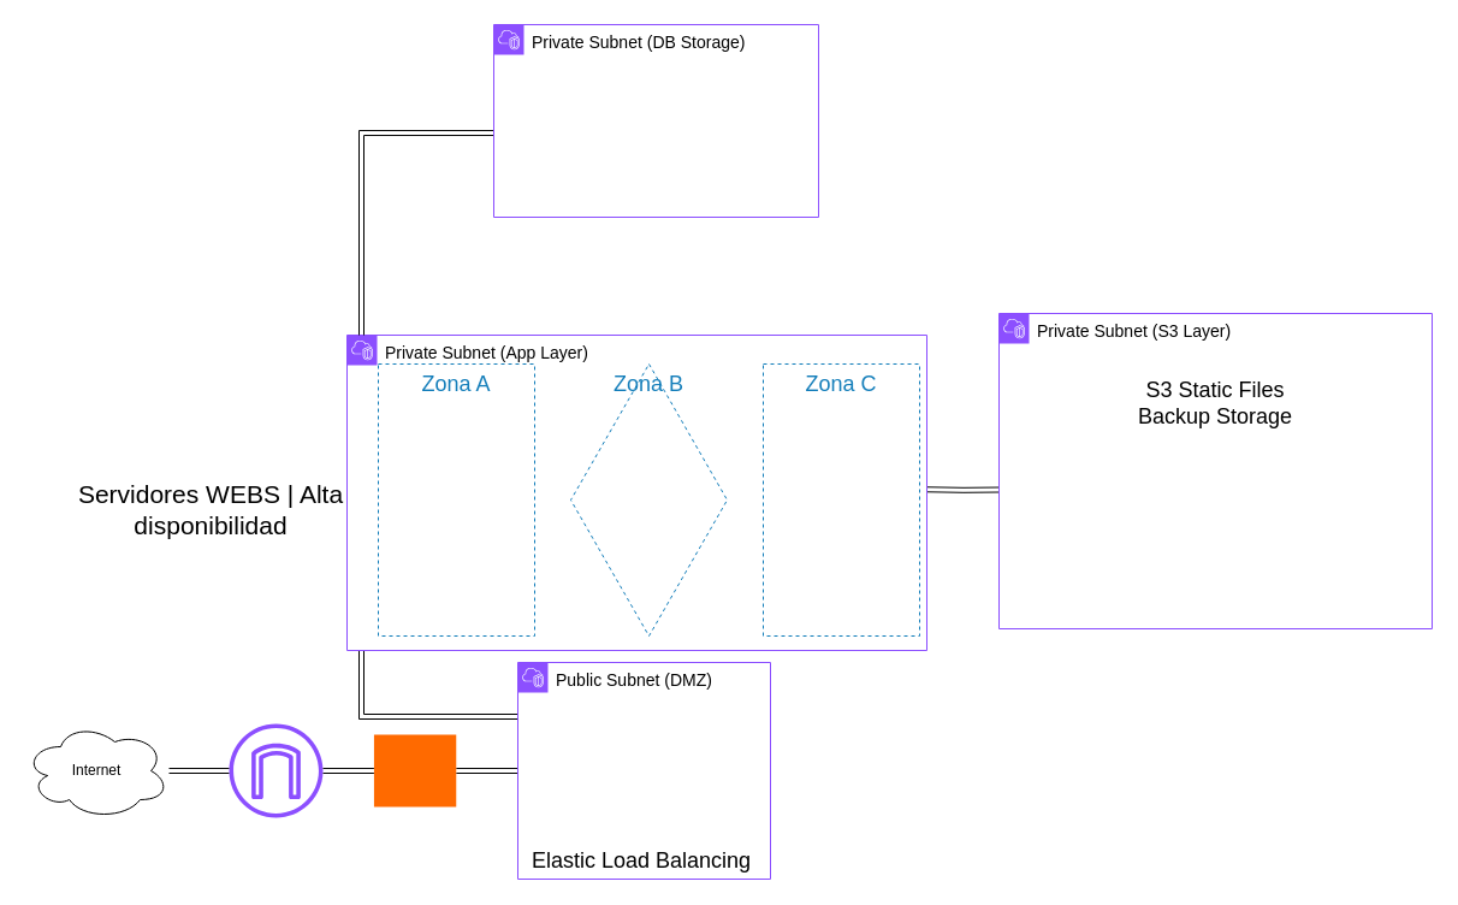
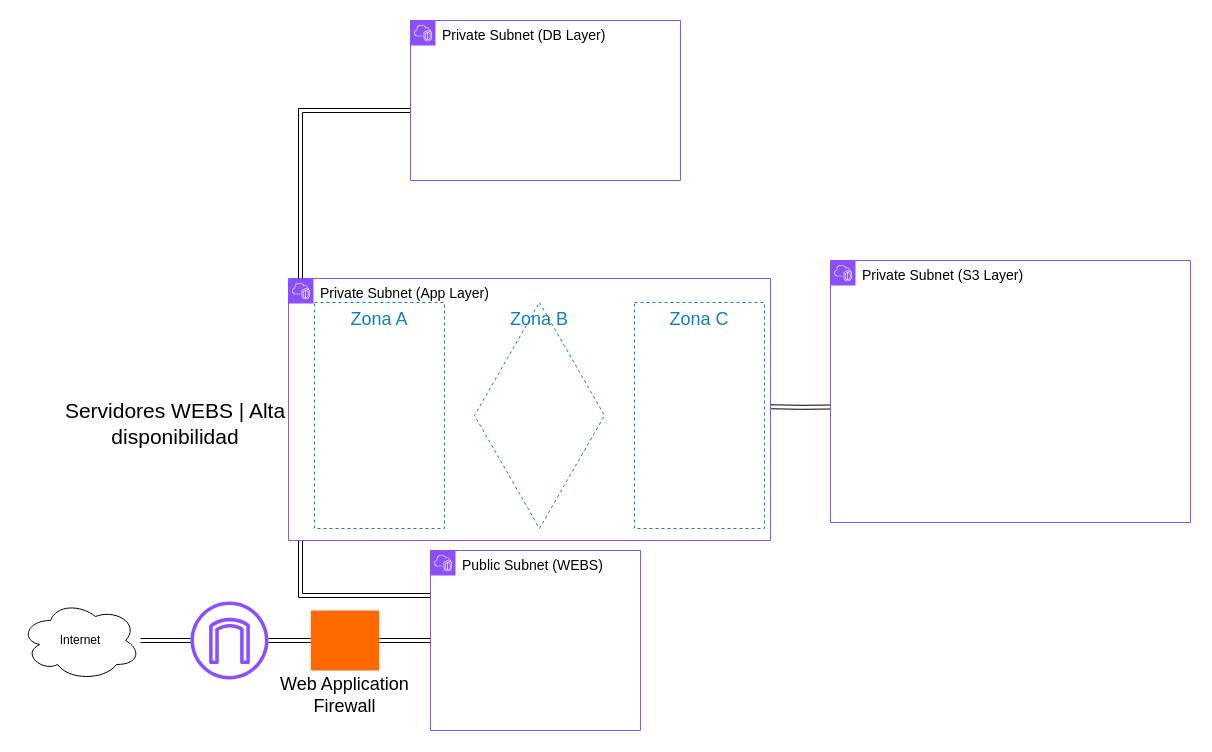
  <mxCell id="0" />
  <mxCell id="1" parent="0" />
  <mxCell id="2" value="&lt;font style=&quot;font-size: 18px;&quot;&gt;Zona A&lt;/font&gt;" style="fillColor=none;strokeColor=#147EBA;dashed=1;verticalAlign=top;fontStyle=0;fontColor=#147EBA;whiteSpace=wrap;html=1;" vertex="1" parent="1"><mxGeometry x="314" y="302" width="130" height="226" as="geometry" /></mxCell>
  <mxCell id="3" value="&lt;font style=&quot;font-size: 18px;&quot;&gt;Zona B&lt;/font&gt;" style="rhombus;fillColor=none;strokeColor=#147EBA;dashed=1;verticalAlign=top;fontStyle=0;fontColor=#147EBA;whiteSpace=wrap;html=1;" vertex="1" parent="1"><mxGeometry x="474" y="302" width="130" height="226" as="geometry" /></mxCell>
  <mxCell id="4" value="&lt;font style=&quot;font-size: 18px;&quot;&gt;Zona C&lt;br&gt;&lt;/font&gt;" style="fillColor=none;strokeColor=#147EBA;dashed=1;verticalAlign=top;fontStyle=0;fontColor=#147EBA;whiteSpace=wrap;html=1;" vertex="1" parent="1"><mxGeometry x="634" y="302" width="130" height="226" as="geometry" /></mxCell>
  <mxCell id="5" value="&lt;font style=&quot;font-size: 21px;&quot;&gt;Servidores WEBS | Alta disponibilidad&lt;/font&gt;" style="text;strokeColor=none;align=center;fillColor=none;html=1;verticalAlign=middle;whiteSpace=wrap;rounded=0;" vertex="1" parent="1"><mxGeometry x="20" y="408" width="310" height="30" as="geometry" /></mxCell>
  <mxCell id="6" style="edgeStyle=orthogonalEdgeStyle;rounded=0;orthogonalLoop=1;jettySize=auto;html=1;shape=link;" edge="1" parent="1" source="8" target="23"><mxGeometry relative="1" as="geometry"><mxPoint x="288.03" y="540" as="sourcePoint" /><mxPoint x="309.53" y="595" as="targetPoint" /><Array as="points"><mxPoint x="300" y="595" /></Array></mxGeometry></mxCell>
  <mxCell id="7" style="edgeStyle=orthogonalEdgeStyle;rounded=0;orthogonalLoop=1;jettySize=auto;html=1;exitX=1;exitY=0.25;exitDx=0;exitDy=0;shape=link;" edge="1" parent="1"><mxGeometry relative="1" as="geometry"><mxPoint x="770" y="406.25" as="sourcePoint" /><mxPoint x="830" y="406.5" as="targetPoint" /><Array as="points" /></mxGeometry></mxCell>
  <mxCell id="8" value="&lt;font style=&quot;color: rgb(0, 0, 0); font-size: 14px;&quot;&gt;Private Subnet (App Layer)&lt;/font&gt;" style="points=[[0,0],[0.25,0],[0.5,0],[0.75,0],[1,0],[1,0.25],[1,0.5],[1,0.75],[1,1],[0.75,1],[0.5,1],[0.25,1],[0,1],[0,0.75],[0,0.5],[0,0.25]];outlineConnect=0;gradientColor=none;html=1;whiteSpace=wrap;fontSize=12;fontStyle=0;container=1;pointerEvents=0;collapsible=0;recursiveResize=0;shape=mxgraph.aws4.group;grIcon=mxgraph.aws4.group_vpc2;strokeColor=#8C4FFF;fillColor=none;verticalAlign=top;align=left;spacingLeft=30;fontColor=#AAB7B8;dashed=0;" vertex="1" parent="1"><mxGeometry x="288" y="278" width="482" height="262" as="geometry" /></mxCell>
- <mxCell id="9" value="&lt;div&gt;&lt;font style=&quot;font-size: 18px;&quot;&gt;Elastic Load Balancing&lt;/font&gt;&lt;br&gt;&lt;/div&gt;" style="text;strokeColor=none;align=center;fillColor=none;html=1;verticalAlign=middle;whiteSpace=wrap;rounded=0;" vertex="1" parent="1"><mxGeometry x="432" y="700" width="202" height="30" as="geometry" /></mxCell>
- <mxCell id="10" value="&lt;font style=&quot;font-size: 18px;&quot;&gt;S3 Static Files Backup Storage&lt;/font&gt;" style="text;strokeColor=none;align=center;fillColor=none;html=1;verticalAlign=middle;whiteSpace=wrap;rounded=0;" vertex="1" parent="1"><mxGeometry x="920" y="320" width="180" height="30" as="geometry" /></mxCell>
  <mxCell id="11" style="edgeStyle=orthogonalEdgeStyle;rounded=0;orthogonalLoop=1;jettySize=auto;html=1;entryX=0;entryY=0.5;entryDx=0;entryDy=0;shape=link;" edge="1" parent="1" source="26" target="23"><mxGeometry relative="1" as="geometry" /></mxCell>
  <mxCell id="12" value="" style="sketch=0;outlineConnect=0;fontColor=#232F3E;gradientColor=none;fillColor=#8C4FFF;strokeColor=none;dashed=0;verticalLabelPosition=bottom;verticalAlign=top;align=center;html=1;fontSize=12;fontStyle=0;aspect=fixed;pointerEvents=1;shape=mxgraph.aws4.internet_gateway;" vertex="1" parent="1"><mxGeometry x="190" y="601" width="78" height="78" as="geometry" /></mxCell>
  <mxCell id="13" style="edgeStyle=orthogonalEdgeStyle;rounded=0;orthogonalLoop=1;jettySize=auto;html=1;shape=link;" edge="1" parent="1" source="14" target="8"><mxGeometry relative="1" as="geometry"><Array as="points"><mxPoint x="300" y="110" /></Array></mxGeometry></mxCell>
- <mxCell id="14" value="&lt;font style=&quot;color: rgb(0, 0, 0); font-size: 14px;&quot;&gt;Private Subnet (DB Storage)&lt;/font&gt;" style="points=[[0,0],[0.25,0],[0.5,0],[0.75,0],[1,0],[1,0.25],[1,0.5],[1,0.75],[1,1],[0.75,1],[0.5,1],[0.25,1],[0,1],[0,0.75],[0,0.5],[0,0.25]];outlineConnect=0;gradientColor=none;html=1;whiteSpace=wrap;fontSize=12;fontStyle=0;container=1;pointerEvents=0;collapsible=0;recursiveResize=0;shape=mxgraph.aws4.group;grIcon=mxgraph.aws4.group_vpc2;strokeColor=#8C4FFF;fillColor=none;verticalAlign=top;align=left;spacingLeft=30;fontColor=#AAB7B8;dashed=0;" vertex="1" parent="1"><mxGeometry x="410" y="20" width="270" height="160" as="geometry" /></mxCell>
+ <mxCell id="14" value="&lt;font style=&quot;color: rgb(0, 0, 0); font-size: 14px;&quot;&gt;Private Subnet (DB Layer)&lt;/font&gt;" style="points=[[0,0],[0.25,0],[0.5,0],[0.75,0],[1,0],[1,0.25],[1,0.5],[1,0.75],[1,1],[0.75,1],[0.5,1],[0.25,1],[0,1],[0,0.75],[0,0.5],[0,0.25]];outlineConnect=0;gradientColor=none;html=1;whiteSpace=wrap;fontSize=12;fontStyle=0;container=1;pointerEvents=0;collapsible=0;recursiveResize=0;shape=mxgraph.aws4.group;grIcon=mxgraph.aws4.group_vpc2;strokeColor=#8C4FFF;fillColor=none;verticalAlign=top;align=left;spacingLeft=30;fontColor=#AAB7B8;dashed=0;" vertex="1" parent="1"><mxGeometry x="410" y="20" width="270" height="160" as="geometry" /></mxCell>
  <mxCell id="15" style="edgeStyle=orthogonalEdgeStyle;rounded=0;orthogonalLoop=1;jettySize=auto;html=1;shape=link;" edge="1" parent="1" source="16" target="12"><mxGeometry relative="1" as="geometry" /></mxCell>
  <mxCell id="16" value="Internet" style="ellipse;shape=cloud;whiteSpace=wrap;html=1;" vertex="1" parent="1"><mxGeometry x="20" y="600" width="120" height="80" as="geometry" /></mxCell>
  <mxCell id="17" style="edgeStyle=orthogonalEdgeStyle;rounded=0;orthogonalLoop=1;jettySize=auto;html=1;shape=link;" edge="1" parent="1"><mxGeometry relative="1" as="geometry"><Array as="points"><mxPoint x="790" y="129" /><mxPoint x="790" y="129" /></Array><mxPoint x="579" y="129" as="targetPoint" /></mxGeometry></mxCell>
  <mxCell id="18" style="edgeStyle=orthogonalEdgeStyle;rounded=0;orthogonalLoop=1;jettySize=auto;html=1;shape=link;" edge="1" parent="1"><mxGeometry relative="1" as="geometry"><Array as="points"><mxPoint x="1150" y="110" /><mxPoint x="1150" y="650" /></Array><mxPoint x="1077.25" y="110" as="sourcePoint" /></mxGeometry></mxCell>
  <mxCell id="19" style="edgeStyle=orthogonalEdgeStyle;rounded=0;orthogonalLoop=1;jettySize=auto;html=1;entryX=1;entryY=0.5;entryDx=0;entryDy=0;entryPerimeter=0;shape=link;" edge="1" parent="1"><mxGeometry relative="1" as="geometry"><Array as="points"><mxPoint x="1130" y="129" /><mxPoint x="1130" y="407" /></Array><mxPoint x="1077.25" y="129" as="sourcePoint" /></mxGeometry></mxCell>
  <mxCell id="20" style="edgeStyle=orthogonalEdgeStyle;rounded=0;orthogonalLoop=1;jettySize=auto;html=1;entryX=1;entryY=0.5;entryDx=0;entryDy=0;entryPerimeter=0;shape=link;" edge="1" parent="1"><mxGeometry relative="1" as="geometry"><Array as="points"><mxPoint x="1030" y="230" /><mxPoint x="760" y="230" /><mxPoint x="760" y="369" /></Array><mxPoint x="1030" y="168" as="sourcePoint" /></mxGeometry></mxCell>
  <mxCell id="21" style="edgeStyle=orthogonalEdgeStyle;rounded=0;orthogonalLoop=1;jettySize=auto;html=1;entryX=1;entryY=0.5;entryDx=0;entryDy=0;entryPerimeter=0;shape=link;" edge="1" parent="1"><mxGeometry relative="1" as="geometry"><Array as="points"><mxPoint x="1020" y="210" /><mxPoint x="600" y="210" /><mxPoint x="600" y="369" /></Array><mxPoint x="1020" y="168" as="sourcePoint" /></mxGeometry></mxCell>
  <mxCell id="22" style="edgeStyle=orthogonalEdgeStyle;rounded=0;orthogonalLoop=1;jettySize=auto;html=1;entryX=1;entryY=0.5;entryDx=0;entryDy=0;entryPerimeter=0;shape=link;" edge="1" parent="1"><mxGeometry relative="1" as="geometry"><Array as="points"><mxPoint x="1010" y="190" /><mxPoint x="440" y="190" /><mxPoint x="440" y="369" /></Array><mxPoint x="1010" y="168" as="sourcePoint" /></mxGeometry></mxCell>
- <mxCell id="23" value="&lt;font style=&quot;font-size: 14px; color: rgb(0, 0, 0);&quot;&gt;Public Subnet (DMZ)&lt;/font&gt;" style="points=[[0,0],[0.25,0],[0.5,0],[0.75,0],[1,0],[1,0.25],[1,0.5],[1,0.75],[1,1],[0.75,1],[0.5,1],[0.25,1],[0,1],[0,0.75],[0,0.5],[0,0.25]];outlineConnect=0;gradientColor=none;html=1;whiteSpace=wrap;fontSize=12;fontStyle=0;container=1;pointerEvents=0;collapsible=0;recursiveResize=0;shape=mxgraph.aws4.group;grIcon=mxgraph.aws4.group_vpc2;strokeColor=#8C4FFF;fillColor=none;verticalAlign=top;align=left;spacingLeft=30;fontColor=#AAB7B8;dashed=0;" vertex="1" parent="1"><mxGeometry x="430" y="550" width="210" height="180" as="geometry" /></mxCell>
+ <mxCell id="23" value="&lt;font style=&quot;font-size: 14px; color: rgb(0, 0, 0);&quot;&gt;Public Subnet (WEBS)&lt;/font&gt;" style="points=[[0,0],[0.25,0],[0.5,0],[0.75,0],[1,0],[1,0.25],[1,0.5],[1,0.75],[1,1],[0.75,1],[0.5,1],[0.25,1],[0,1],[0,0.75],[0,0.5],[0,0.25]];outlineConnect=0;gradientColor=none;html=1;whiteSpace=wrap;fontSize=12;fontStyle=0;container=1;pointerEvents=0;collapsible=0;recursiveResize=0;shape=mxgraph.aws4.group;grIcon=mxgraph.aws4.group_vpc2;strokeColor=#8C4FFF;fillColor=none;verticalAlign=top;align=left;spacingLeft=30;fontColor=#AAB7B8;dashed=0;" vertex="1" parent="1"><mxGeometry x="430" y="550" width="210" height="180" as="geometry" /></mxCell>
  <mxCell id="24" style="edgeStyle=orthogonalEdgeStyle;rounded=0;orthogonalLoop=1;jettySize=auto;html=1;entryX=0;entryY=0.5;entryDx=0;entryDy=0;entryPerimeter=0;shape=link;" edge="1" parent="1"><mxGeometry relative="1" as="geometry"><mxPoint x="908" y="406.5" as="sourcePoint" /></mxGeometry></mxCell>
  <mxCell id="25" value="" style="edgeStyle=orthogonalEdgeStyle;rounded=0;orthogonalLoop=1;jettySize=auto;html=1;entryX=0;entryY=0.5;entryDx=0;entryDy=0;shape=link;" edge="1" parent="1" source="12" target="26"><mxGeometry relative="1" as="geometry"><mxPoint x="268" y="640" as="sourcePoint" /><mxPoint x="430" y="640" as="targetPoint" /></mxGeometry></mxCell>
  <mxCell id="26" value="" style="points=[];aspect=fixed;html=1;align=center;shadow=0;dashed=0;fillColor=#FF6A00;strokeColor=none;shape=mxgraph.alibaba_cloud.waf_web_application_firewall;" vertex="1" parent="1"><mxGeometry x="310.43" y="610" width="68.33" height="60" as="geometry" /></mxCell>
+ <mxCell id="27" value="&lt;font style=&quot;font-size: 18px;&quot;&gt;Web Application Firewall&lt;/font&gt;" style="text;strokeColor=none;align=center;fillColor=none;html=1;verticalAlign=middle;whiteSpace=wrap;rounded=0;" vertex="1" parent="1"><mxGeometry x="277.1" y="680" width="135" height="30" as="geometry" /></mxCell>
  <mxCell id="28" value="&lt;font style=&quot;color: rgb(0, 0, 0); font-size: 14px;&quot;&gt;Private Subnet (S3 Layer)&lt;/font&gt;" style="points=[[0,0],[0.25,0],[0.5,0],[0.75,0],[1,0],[1,0.25],[1,0.5],[1,0.75],[1,1],[0.75,1],[0.5,1],[0.25,1],[0,1],[0,0.75],[0,0.5],[0,0.25]];outlineConnect=0;gradientColor=none;html=1;whiteSpace=wrap;fontSize=12;fontStyle=0;container=1;pointerEvents=0;collapsible=0;recursiveResize=0;shape=mxgraph.aws4.group;grIcon=mxgraph.aws4.group_vpc2;strokeColor=#8C4FFF;fillColor=none;verticalAlign=top;align=left;spacingLeft=30;fontColor=#AAB7B8;dashed=0;" vertex="1" parent="1"><mxGeometry x="830" y="260" width="360" height="262" as="geometry" /></mxCell>
